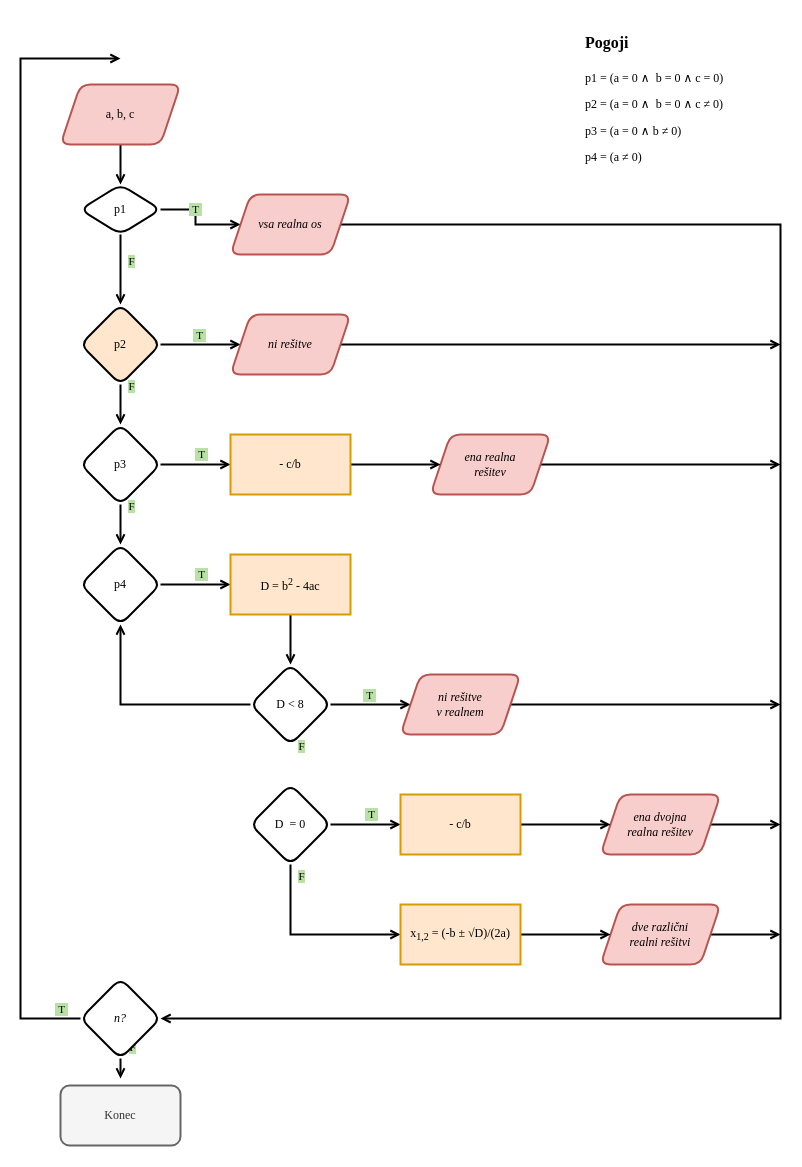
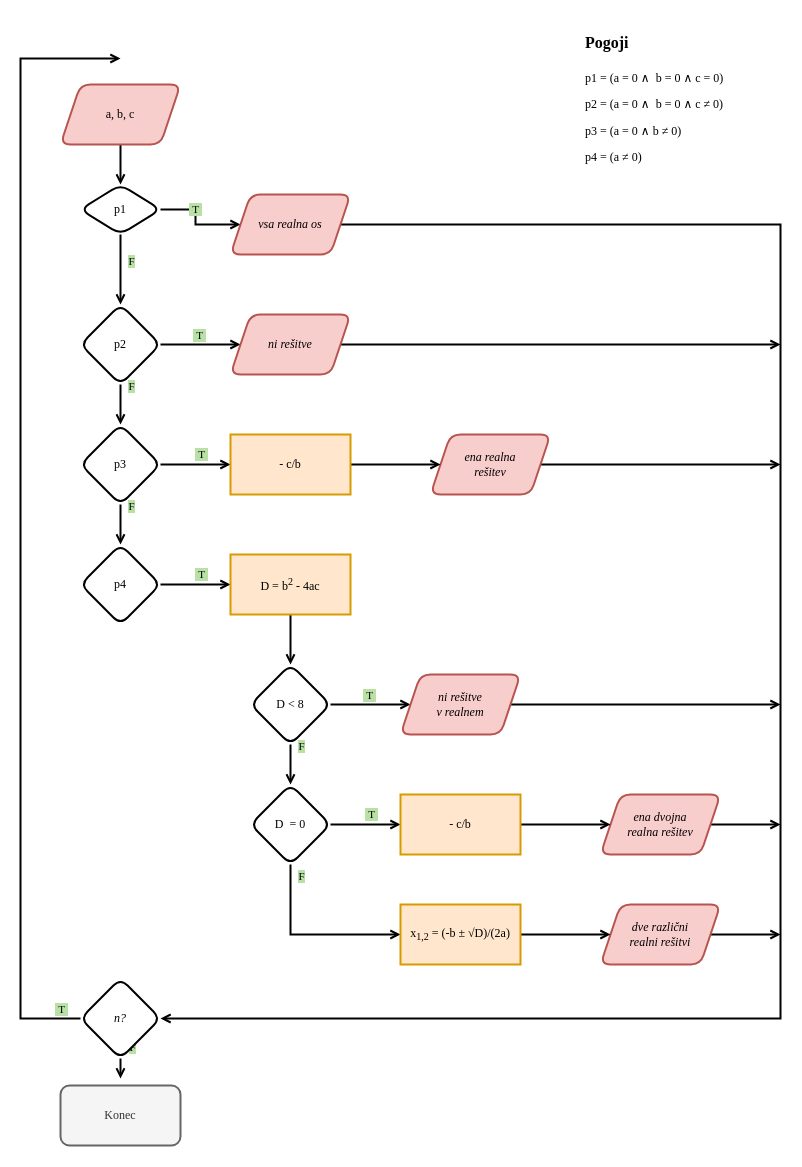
  <mxCell id="0" />
  <mxCell id="1" parent="0" />
  <mxCell id="2" style="edgeStyle=orthogonalEdgeStyle;rounded=0;orthogonalLoop=1;jettySize=auto;html=1;entryX=0.5;entryY=0;entryDx=0;entryDy=0;endArrow=open;endFill=0;strokeWidth=2;fontFamily=Georgia;" parent="1" source="3" target="13" edge="1"><mxGeometry relative="1" as="geometry" /></mxCell>
  <mxCell id="3" value="a, b, c" style="shape=parallelogram;perimeter=parallelogramPerimeter;whiteSpace=wrap;html=1;fixedSize=1;strokeWidth=2;fontFamily=Georgia;rounded=1;fillColor=#f8cecc;strokeColor=#b85450;" parent="1" vertex="1"><mxGeometry x="60" y="84" width="120" height="60" as="geometry" /></mxCell>
  <mxCell id="4" style="edgeStyle=orthogonalEdgeStyle;rounded=0;orthogonalLoop=1;jettySize=auto;html=1;entryX=0;entryY=0.5;entryDx=0;entryDy=0;endArrow=open;endFill=0;strokeWidth=2;fontFamily=Georgia;" parent="1" source="13" target="15" edge="1"><mxGeometry relative="1" as="geometry" /></mxCell>
  <mxCell id="5" value="&amp;nbsp;T&amp;nbsp;" style="edgeLabel;html=1;align=center;verticalAlign=middle;resizable=0;points=[];fontFamily=Georgia;labelBackgroundColor=#B9E0A5;" parent="4" vertex="1" connectable="0"><mxGeometry x="-0.05" y="-1" relative="1" as="geometry"><mxPoint y="-11" as="offset" /></mxGeometry></mxCell>
  <mxCell id="6" style="edgeStyle=orthogonalEdgeStyle;rounded=0;orthogonalLoop=1;jettySize=auto;html=1;entryX=0.5;entryY=0;entryDx=0;entryDy=0;endArrow=open;endFill=0;strokeWidth=2;fontFamily=Georgia;" parent="1" source="13" target="23" edge="1"><mxGeometry relative="1" as="geometry" /></mxCell>
  <mxCell id="7" value="F" style="edgeLabel;html=1;align=center;verticalAlign=middle;resizable=0;points=[];fontFamily=Georgia;labelBackgroundColor=#B9E0A5;" parent="6" vertex="1" connectable="0"><mxGeometry x="-0.25" relative="1" as="geometry"><mxPoint x="10" as="offset" /></mxGeometry></mxCell>
  <mxCell id="8" value="F" style="edgeLabel;html=1;align=center;verticalAlign=middle;resizable=0;points=[];fontFamily=Georgia;labelBackgroundColor=#B9E0A5;" parent="6" vertex="1" connectable="0"><mxGeometry x="-0.25" relative="1" as="geometry"><mxPoint x="10" y="125" as="offset" /></mxGeometry></mxCell>
  <mxCell id="9" value="F" style="edgeLabel;html=1;align=center;verticalAlign=middle;resizable=0;points=[];fontFamily=Georgia;labelBackgroundColor=#B9E0A5;" parent="6" vertex="1" connectable="0"><mxGeometry x="-0.25" relative="1" as="geometry"><mxPoint x="10" y="245" as="offset" /></mxGeometry></mxCell>
  <mxCell id="10" value="F" style="edgeLabel;html=1;align=center;verticalAlign=middle;resizable=0;points=[];fontFamily=Georgia;labelBackgroundColor=#B9E0A5;" parent="6" vertex="1" connectable="0"><mxGeometry x="-0.25" relative="1" as="geometry"><mxPoint x="180" y="485" as="offset" /></mxGeometry></mxCell>
  <mxCell id="11" value="F" style="edgeLabel;html=1;align=center;verticalAlign=middle;resizable=0;points=[];fontFamily=Georgia;labelBackgroundColor=#B9E0A5;" parent="6" vertex="1" connectable="0"><mxGeometry x="-0.25" relative="1" as="geometry"><mxPoint x="180" y="615" as="offset" /></mxGeometry></mxCell>
  <mxCell id="12" value="F" style="edgeLabel;html=1;align=center;verticalAlign=middle;resizable=0;points=[];fontFamily=Georgia;labelBackgroundColor=#B9E0A5;" parent="6" vertex="1" connectable="0"><mxGeometry x="-0.25" relative="1" as="geometry"><mxPoint x="11" y="786" as="offset" /></mxGeometry></mxCell>
  <mxCell id="13" value="p1" style="rhombus;whiteSpace=wrap;html=1;rounded=1;strokeWidth=2;fontFamily=Georgia;" parent="1" vertex="1"><mxGeometry x="80" y="184" width="80" height="50" as="geometry" /></mxCell>
  <mxCell id="14" style="edgeStyle=orthogonalEdgeStyle;rounded=0;orthogonalLoop=1;jettySize=auto;html=1;entryX=1;entryY=0.5;entryDx=0;entryDy=0;endArrow=open;endFill=0;strokeWidth=2;fontFamily=Georgia;" parent="1" source="15" target="60" edge="1"><mxGeometry relative="1" as="geometry"><Array as="points"><mxPoint x="780" y="224" /><mxPoint x="780" y="1018" /></Array></mxGeometry></mxCell>
  <mxCell id="15" value="&lt;i&gt;vsa realna os&lt;/i&gt;" style="shape=parallelogram;perimeter=parallelogramPerimeter;whiteSpace=wrap;html=1;fixedSize=1;strokeWidth=2;fontFamily=Georgia;rounded=1;fillColor=#f8cecc;strokeColor=#b85450;" parent="1" vertex="1"><mxGeometry x="230" y="194" width="120" height="60" as="geometry" /></mxCell>
  <mxCell id="16" style="edgeStyle=orthogonalEdgeStyle;rounded=0;orthogonalLoop=1;jettySize=auto;html=1;entryX=0;entryY=0.5;entryDx=0;entryDy=0;endArrow=open;endFill=0;strokeWidth=2;fontFamily=Georgia;" parent="1" source="23" target="25" edge="1"><mxGeometry relative="1" as="geometry" /></mxCell>
  <mxCell id="17" value="&amp;nbsp;T&amp;nbsp;" style="edgeLabel;html=1;align=center;verticalAlign=middle;resizable=0;points=[];fontFamily=Georgia;labelBackgroundColor=#B9E0A5;" parent="16" vertex="1" connectable="0"><mxGeometry x="-0.05" y="-1" relative="1" as="geometry"><mxPoint y="-11" as="offset" /></mxGeometry></mxCell>
  <mxCell id="18" value="&amp;nbsp;T&amp;nbsp;" style="edgeLabel;html=1;align=center;verticalAlign=middle;resizable=0;points=[];fontFamily=Georgia;labelBackgroundColor=#B9E0A5;" parent="16" vertex="1" connectable="0"><mxGeometry x="-0.05" y="-1" relative="1" as="geometry"><mxPoint x="2" y="108" as="offset" /></mxGeometry></mxCell>
  <mxCell id="19" value="&amp;nbsp;T&amp;nbsp;" style="edgeLabel;html=1;align=center;verticalAlign=middle;resizable=0;points=[];fontFamily=Georgia;labelBackgroundColor=#B9E0A5;" parent="16" vertex="1" connectable="0"><mxGeometry x="-0.05" y="-1" relative="1" as="geometry"><mxPoint x="2" y="228" as="offset" /></mxGeometry></mxCell>
  <mxCell id="20" value="&amp;nbsp;T&amp;nbsp;" style="edgeLabel;html=1;align=center;verticalAlign=middle;resizable=0;points=[];fontFamily=Georgia;labelBackgroundColor=#B9E0A5;" parent="16" vertex="1" connectable="0"><mxGeometry x="-0.05" y="-1" relative="1" as="geometry"><mxPoint x="172" y="468" as="offset" /></mxGeometry></mxCell>
  <mxCell id="21" value="&amp;nbsp;T&amp;nbsp;" style="edgeLabel;html=1;align=center;verticalAlign=middle;resizable=0;points=[];fontFamily=Georgia;labelBackgroundColor=#B9E0A5;" parent="16" vertex="1" connectable="0"><mxGeometry x="-0.05" y="-1" relative="1" as="geometry"><mxPoint x="-138" y="663" as="offset" /></mxGeometry></mxCell>
  <mxCell id="22" style="edgeStyle=orthogonalEdgeStyle;rounded=0;orthogonalLoop=1;jettySize=auto;html=1;entryX=0.5;entryY=0;entryDx=0;entryDy=0;endArrow=open;endFill=0;strokeWidth=2;fontFamily=Georgia;" parent="1" source="23" target="29" edge="1"><mxGeometry relative="1" as="geometry" /></mxCell>
- <mxCell id="23" value="p2" style="rhombus;whiteSpace=wrap;html=1;rounded=1;strokeWidth=2;fontFamily=Georgia;fillColor=#ffe6cc;" parent="1" vertex="1"><mxGeometry x="80" y="304" width="80" height="80" as="geometry" /></mxCell>
+ <mxCell id="23" value="p2" style="rhombus;whiteSpace=wrap;html=1;rounded=1;strokeWidth=2;fontFamily=Georgia;" parent="1" vertex="1"><mxGeometry x="80" y="304" width="80" height="80" as="geometry" /></mxCell>
  <mxCell id="24" style="edgeStyle=orthogonalEdgeStyle;rounded=0;orthogonalLoop=1;jettySize=auto;html=1;endArrow=open;endFill=0;strokeWidth=2;fontFamily=Georgia;" parent="1" source="25" edge="1"><mxGeometry relative="1" as="geometry"><mxPoint x="780" y="344" as="targetPoint" /></mxGeometry></mxCell>
  <mxCell id="25" value="ni rešitve" style="shape=parallelogram;perimeter=parallelogramPerimeter;whiteSpace=wrap;html=1;fixedSize=1;strokeWidth=2;fontFamily=Georgia;rounded=1;fillColor=#f8cecc;strokeColor=#b85450;fontStyle=2" parent="1" vertex="1"><mxGeometry x="230" y="314" width="120" height="60" as="geometry" /></mxCell>
  <mxCell id="26" style="edgeStyle=orthogonalEdgeStyle;rounded=0;orthogonalLoop=1;jettySize=auto;html=1;entryX=0;entryY=0.5;entryDx=0;entryDy=0;endArrow=open;endFill=0;strokeWidth=2;fontFamily=Georgia;" parent="1" source="29" target="33" edge="1"><mxGeometry relative="1" as="geometry" /></mxCell>
  <mxCell id="27" value="&amp;nbsp;T&amp;nbsp;" style="edgeLabel;html=1;align=center;verticalAlign=middle;resizable=0;points=[];fontFamily=Georgia;labelBackgroundColor=#B9E0A5;" parent="26" vertex="1" connectable="0"><mxGeometry x="-0.05" y="-1" relative="1" as="geometry"><mxPoint x="-93" y="-11" as="offset" /></mxGeometry></mxCell>
  <mxCell id="28" style="edgeStyle=orthogonalEdgeStyle;rounded=0;orthogonalLoop=1;jettySize=auto;html=1;endArrow=open;endFill=0;strokeWidth=2;fontFamily=Georgia;" parent="1" source="29" target="36" edge="1"><mxGeometry relative="1" as="geometry" /></mxCell>
  <mxCell id="29" value="p3" style="rhombus;whiteSpace=wrap;html=1;rounded=1;strokeWidth=2;fontFamily=Georgia;" parent="1" vertex="1"><mxGeometry x="80" y="424" width="80" height="80" as="geometry" /></mxCell>
  <mxCell id="30" style="edgeStyle=orthogonalEdgeStyle;rounded=0;orthogonalLoop=1;jettySize=auto;html=1;endArrow=open;endFill=0;strokeWidth=2;fontFamily=Georgia;" parent="1" source="31" edge="1"><mxGeometry relative="1" as="geometry"><mxPoint x="780" y="464" as="targetPoint" /></mxGeometry></mxCell>
  <mxCell id="31" value="&lt;i&gt;ena&amp;nbsp;realna &lt;br&gt;rešitev&lt;/i&gt;" style="shape=parallelogram;perimeter=parallelogramPerimeter;whiteSpace=wrap;html=1;fixedSize=1;strokeWidth=2;fontFamily=Georgia;rounded=1;fillColor=#f8cecc;strokeColor=#b85450;" parent="1" vertex="1"><mxGeometry x="430" y="434" width="120" height="60" as="geometry" /></mxCell>
  <mxCell id="32" style="edgeStyle=orthogonalEdgeStyle;rounded=0;orthogonalLoop=1;jettySize=auto;html=1;entryX=0;entryY=0.5;entryDx=0;entryDy=0;endArrow=open;endFill=0;strokeWidth=2;fontFamily=Georgia;" parent="1" source="33" target="31" edge="1"><mxGeometry relative="1" as="geometry" /></mxCell>
  <mxCell id="33" value="- c/b" style="rounded=0;whiteSpace=wrap;html=1;labelBackgroundColor=none;strokeWidth=2;fontFamily=Georgia;fillColor=#ffe6cc;strokeColor=#d79b00;" parent="1" vertex="1"><mxGeometry x="230" y="434" width="120" height="60" as="geometry" /></mxCell>
  <mxCell id="34" style="edgeStyle=orthogonalEdgeStyle;rounded=0;orthogonalLoop=1;jettySize=auto;html=1;entryX=0;entryY=0.5;entryDx=0;entryDy=0;endArrow=open;endFill=0;strokeWidth=2;fontFamily=Georgia;" parent="1" source="36" target="38" edge="1"><mxGeometry relative="1" as="geometry" /></mxCell>
  <mxCell id="35" value="&amp;nbsp;T&amp;nbsp;" style="edgeLabel;html=1;align=center;verticalAlign=middle;resizable=0;points=[];fontFamily=Georgia;labelBackgroundColor=#B9E0A5;" parent="34" vertex="1" connectable="0"><mxGeometry x="-0.05" y="-1" relative="1" as="geometry"><mxPoint x="-93" y="-11" as="offset" /></mxGeometry></mxCell>
  <mxCell id="36" value="p4" style="rhombus;whiteSpace=wrap;html=1;rounded=1;strokeWidth=2;fontFamily=Georgia;" parent="1" vertex="1"><mxGeometry x="80" y="544" width="80" height="80" as="geometry" /></mxCell>
  <mxCell id="37" style="edgeStyle=orthogonalEdgeStyle;rounded=0;orthogonalLoop=1;jettySize=auto;html=1;entryX=0.5;entryY=0;entryDx=0;entryDy=0;endArrow=open;endFill=0;strokeWidth=2;fontFamily=Georgia;" parent="1" source="38" target="42" edge="1"><mxGeometry relative="1" as="geometry" /></mxCell>
  <mxCell id="38" value="D = b&lt;sup&gt;2&lt;/sup&gt;&amp;nbsp;- 4ac" style="rounded=0;whiteSpace=wrap;html=1;labelBackgroundColor=none;strokeWidth=2;fontFamily=Georgia;fillColor=#ffe6cc;strokeColor=#d79b00;" parent="1" vertex="1"><mxGeometry x="230" y="554" width="120" height="60" as="geometry" /></mxCell>
  <mxCell id="39" style="edgeStyle=orthogonalEdgeStyle;rounded=0;orthogonalLoop=1;jettySize=auto;html=1;entryX=0;entryY=0.5;entryDx=0;entryDy=0;endArrow=open;endFill=0;strokeWidth=2;fontFamily=Georgia;" parent="1" source="42" target="44" edge="1"><mxGeometry relative="1" as="geometry" /></mxCell>
  <mxCell id="40" value="&amp;nbsp;T&amp;nbsp;" style="edgeLabel;html=1;align=center;verticalAlign=middle;resizable=0;points=[];fontFamily=Georgia;labelBackgroundColor=#B9E0A5;" parent="39" vertex="1" connectable="0"><mxGeometry x="-0.05" y="-1" relative="1" as="geometry"><mxPoint y="-11" as="offset" /></mxGeometry></mxCell>
- <mxCell id="41" style="edgeStyle=orthogonalEdgeStyle;rounded=0;orthogonalLoop=1;jettySize=auto;html=1;endArrow=open;endFill=0;strokeWidth=2;fontFamily=Georgia;" parent="1" source="42" target="36" edge="1"><mxGeometry relative="1" as="geometry" /></mxCell>
+ <mxCell id="41" style="edgeStyle=orthogonalEdgeStyle;rounded=0;orthogonalLoop=1;jettySize=auto;html=1;entryX=0.5;entryY=0;entryDx=0;entryDy=0;endArrow=open;endFill=0;strokeWidth=2;fontFamily=Georgia;" parent="1" source="42" target="47" edge="1"><mxGeometry relative="1" as="geometry" /></mxCell>
  <mxCell id="42" value="D &amp;lt; 8" style="rhombus;whiteSpace=wrap;html=1;rounded=1;strokeWidth=2;fontFamily=Georgia;" parent="1" vertex="1"><mxGeometry x="250" y="664" width="80" height="80" as="geometry" /></mxCell>
  <mxCell id="43" style="edgeStyle=orthogonalEdgeStyle;rounded=0;orthogonalLoop=1;jettySize=auto;html=1;endArrow=open;endFill=0;strokeWidth=2;fontFamily=Georgia;" parent="1" source="44" edge="1"><mxGeometry relative="1" as="geometry"><mxPoint x="780" y="704" as="targetPoint" /></mxGeometry></mxCell>
  <mxCell id="44" value="&lt;i&gt;ni rešitve &lt;br&gt;v realnem&lt;/i&gt;" style="shape=parallelogram;perimeter=parallelogramPerimeter;whiteSpace=wrap;html=1;fixedSize=1;strokeWidth=2;fontFamily=Georgia;rounded=1;fillColor=#f8cecc;strokeColor=#b85450;" parent="1" vertex="1"><mxGeometry x="400" y="674" width="120" height="60" as="geometry" /></mxCell>
  <mxCell id="45" style="edgeStyle=orthogonalEdgeStyle;rounded=0;orthogonalLoop=1;jettySize=auto;html=1;entryX=0;entryY=0.5;entryDx=0;entryDy=0;endArrow=open;endFill=0;strokeWidth=2;fontFamily=Georgia;" parent="1" source="47" target="51" edge="1"><mxGeometry relative="1" as="geometry" /></mxCell>
  <mxCell id="46" value="&amp;nbsp;T&amp;nbsp;" style="edgeLabel;html=1;align=center;verticalAlign=middle;resizable=0;points=[];fontFamily=Georgia;labelBackgroundColor=#B9E0A5;" parent="45" vertex="1" connectable="0"><mxGeometry x="-0.05" y="-1" relative="1" as="geometry"><mxPoint x="-93" y="-11" as="offset" /></mxGeometry></mxCell>
  <mxCell id="47" value="D &amp;nbsp;= 0" style="rhombus;whiteSpace=wrap;html=1;rounded=1;strokeWidth=2;fontFamily=Georgia;" parent="1" vertex="1"><mxGeometry x="250" y="784" width="80" height="80" as="geometry" /></mxCell>
  <mxCell id="48" style="edgeStyle=orthogonalEdgeStyle;rounded=0;orthogonalLoop=1;jettySize=auto;html=1;endArrow=open;endFill=0;strokeWidth=2;fontFamily=Georgia;" parent="1" source="49" edge="1"><mxGeometry relative="1" as="geometry"><mxPoint x="780" y="824" as="targetPoint" /></mxGeometry></mxCell>
  <mxCell id="49" value="ena dvojna &lt;br&gt;realna rešitev" style="shape=parallelogram;perimeter=parallelogramPerimeter;whiteSpace=wrap;html=1;fixedSize=1;strokeWidth=2;fontFamily=Georgia;rounded=1;fillColor=#f8cecc;strokeColor=#b85450;fontStyle=2" parent="1" vertex="1"><mxGeometry x="600" y="794" width="120" height="60" as="geometry" /></mxCell>
  <mxCell id="50" style="edgeStyle=orthogonalEdgeStyle;rounded=0;orthogonalLoop=1;jettySize=auto;html=1;entryX=0;entryY=0.5;entryDx=0;entryDy=0;endArrow=open;endFill=0;strokeWidth=2;fontFamily=Georgia;" parent="1" source="51" target="49" edge="1"><mxGeometry relative="1" as="geometry" /></mxCell>
  <mxCell id="51" value="- c/b" style="rounded=0;whiteSpace=wrap;html=1;labelBackgroundColor=none;strokeWidth=2;fontFamily=Georgia;fillColor=#ffe6cc;strokeColor=#d79b00;" parent="1" vertex="1"><mxGeometry x="400" y="794" width="120" height="60" as="geometry" /></mxCell>
  <mxCell id="52" style="edgeStyle=orthogonalEdgeStyle;rounded=0;orthogonalLoop=1;jettySize=auto;html=1;entryX=0;entryY=0.5;entryDx=0;entryDy=0;endArrow=open;endFill=0;strokeWidth=2;fontFamily=Georgia;exitX=0.5;exitY=1;exitDx=0;exitDy=0;" parent="1" source="47" target="56" edge="1"><mxGeometry relative="1" as="geometry"><mxPoint x="330" y="934" as="sourcePoint" /></mxGeometry></mxCell>
  <mxCell id="53" style="edgeStyle=orthogonalEdgeStyle;rounded=0;orthogonalLoop=1;jettySize=auto;html=1;endArrow=open;endFill=0;strokeWidth=2;fontFamily=Georgia;" parent="1" source="54" edge="1"><mxGeometry relative="1" as="geometry"><mxPoint x="780" y="934" as="targetPoint" /></mxGeometry></mxCell>
  <mxCell id="54" value="&lt;i&gt;dve različni&lt;br&gt;realni rešitvi&lt;br&gt;&lt;/i&gt;" style="shape=parallelogram;perimeter=parallelogramPerimeter;whiteSpace=wrap;html=1;fixedSize=1;strokeWidth=2;fontFamily=Georgia;rounded=1;fillColor=#f8cecc;strokeColor=#b85450;" parent="1" vertex="1"><mxGeometry x="600" y="904" width="120" height="60" as="geometry" /></mxCell>
  <mxCell id="55" style="edgeStyle=orthogonalEdgeStyle;rounded=0;orthogonalLoop=1;jettySize=auto;html=1;entryX=0;entryY=0.5;entryDx=0;entryDy=0;endArrow=open;endFill=0;strokeWidth=2;fontFamily=Georgia;" parent="1" source="56" target="54" edge="1"><mxGeometry relative="1" as="geometry" /></mxCell>
  <mxCell id="56" value="x&lt;sub&gt;1,2&lt;/sub&gt; = (-b ± √D)/(2a)" style="rounded=0;whiteSpace=wrap;html=1;labelBackgroundColor=none;strokeWidth=2;fontFamily=Georgia;fillColor=#ffe6cc;strokeColor=#d79b00;" parent="1" vertex="1"><mxGeometry x="400" y="904" width="120" height="60" as="geometry" /></mxCell>
  <mxCell id="57" value="Konec" style="rounded=1;whiteSpace=wrap;html=1;strokeWidth=2;fillColor=#f5f5f5;strokeColor=#666666;fontColor=#333333;fontFamily=Georgia;" parent="1" vertex="1"><mxGeometry x="60" y="1085" width="120" height="60" as="geometry" /></mxCell>
  <mxCell id="58" style="edgeStyle=orthogonalEdgeStyle;rounded=0;orthogonalLoop=1;jettySize=auto;html=1;endArrow=open;endFill=0;strokeWidth=2;fontFamily=Georgia;" parent="1" source="60" edge="1"><mxGeometry relative="1" as="geometry"><mxPoint x="120" y="1078" as="targetPoint" /></mxGeometry></mxCell>
  <mxCell id="59" style="edgeStyle=orthogonalEdgeStyle;rounded=0;orthogonalLoop=1;jettySize=auto;html=1;endArrow=open;endFill=0;strokeWidth=2;fontFamily=Georgia;" parent="1" source="60" edge="1"><mxGeometry relative="1" as="geometry"><mxPoint x="120" y="58" as="targetPoint" /><Array as="points"><mxPoint x="20" y="1018" /><mxPoint x="20" y="58" /></Array></mxGeometry></mxCell>
  <mxCell id="60" value="n?" style="rhombus;whiteSpace=wrap;html=1;rounded=1;strokeWidth=2;fontFamily=Georgia;fontStyle=2" parent="1" vertex="1"><mxGeometry x="80" y="978" width="80" height="80" as="geometry" /></mxCell>
  <mxCell id="61" value="&lt;h1&gt;&lt;font face=&quot;Georgia&quot; style=&quot;font-size: 16px&quot;&gt;Pogoji&lt;/font&gt;&lt;/h1&gt;&lt;p&gt;&lt;font face=&quot;Georgia&quot;&gt;p1 = (a = 0 ∧ &amp;nbsp;b = 0 ∧ c = 0)&lt;/font&gt;&lt;/p&gt;&lt;p&gt;&lt;font face=&quot;Georgia&quot;&gt;p2 = (a = 0 ∧ &amp;nbsp;b = 0 ∧ c ≠ 0)&lt;/font&gt;&lt;/p&gt;&lt;p&gt;&lt;font face=&quot;Georgia&quot;&gt;p3 = (a = 0 ∧ b ≠ 0)&lt;/font&gt;&lt;/p&gt;&lt;p&gt;&lt;font face=&quot;Georgia&quot;&gt;p4 = (a ≠ 0)&lt;/font&gt;&lt;/p&gt;&lt;div&gt;&lt;font face=&quot;Georgia&quot;&gt;&lt;br&gt;&lt;/font&gt;&lt;/div&gt;" style="text;html=1;strokeColor=none;fillColor=none;spacing=5;spacingTop=-20;whiteSpace=wrap;overflow=hidden;rounded=0;" vertex="1" parent="1"><mxGeometry x="580" y="20" width="200" height="156" as="geometry" /></mxCell>
